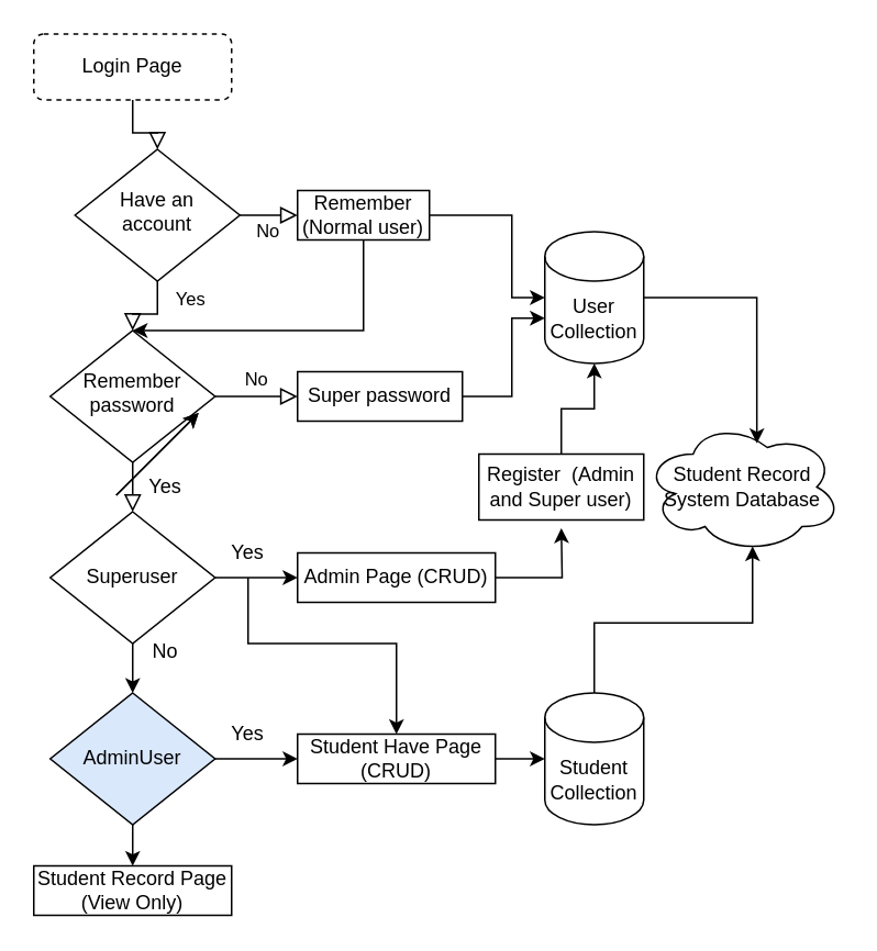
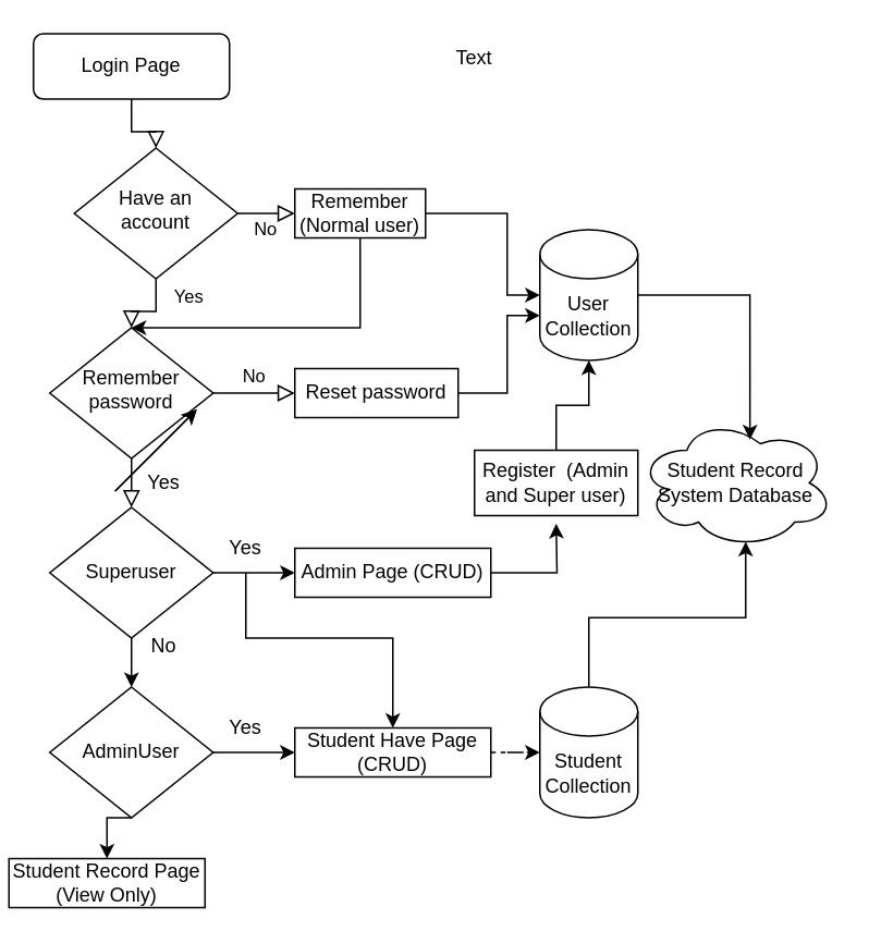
  <mxCell id="0" />
  <mxCell id="1" parent="0" />
  <mxCell id="2" value="" style="rounded=0;html=1;jettySize=auto;orthogonalLoop=1;fontSize=11;endArrow=block;endFill=0;endSize=8;strokeWidth=1;shadow=0;labelBackgroundColor=none;edgeStyle=orthogonalEdgeStyle;" parent="1" source="3" target="6" edge="1"><mxGeometry relative="1" as="geometry" /></mxCell>
- <mxCell id="3" value="Login Page" style="rounded=1;whiteSpace=wrap;html=1;fontSize=12;glass=0;strokeWidth=1;shadow=0;dashed=1;" parent="1" vertex="1"><mxGeometry x="20" y="20" width="120" height="40" as="geometry" /></mxCell>
+ <mxCell id="3" value="Login Page" style="rounded=1;whiteSpace=wrap;html=1;fontSize=12;glass=0;strokeWidth=1;shadow=0;" parent="1" vertex="1"><mxGeometry x="20" y="20" width="120" height="40" as="geometry" /></mxCell>
  <mxCell id="4" value="Yes" style="rounded=0;html=1;jettySize=auto;orthogonalLoop=1;fontSize=11;endArrow=block;endFill=0;endSize=8;strokeWidth=1;shadow=0;labelBackgroundColor=none;edgeStyle=orthogonalEdgeStyle;" parent="1" source="6" target="8" edge="1"><mxGeometry x="-0.5" y="20" relative="1" as="geometry"><mxPoint as="offset" /></mxGeometry></mxCell>
  <mxCell id="5" value="No" style="edgeStyle=orthogonalEdgeStyle;rounded=0;html=1;jettySize=auto;orthogonalLoop=1;fontSize=11;endArrow=block;endFill=0;endSize=8;strokeWidth=1;shadow=0;labelBackgroundColor=none;entryX=0;entryY=0.5;entryDx=0;entryDy=0;" parent="1" source="6" target="16" edge="1"><mxGeometry y="10" relative="1" as="geometry"><mxPoint as="offset" /><mxPoint x="180" y="130" as="targetPoint" /></mxGeometry></mxCell>
  <mxCell id="6" value="Have an account" style="rhombus;whiteSpace=wrap;html=1;shadow=0;fontFamily=Helvetica;fontSize=12;align=center;strokeWidth=1;spacing=6;spacingTop=-4;" parent="1" vertex="1"><mxGeometry x="45" y="90" width="100" height="80" as="geometry" /></mxCell>
  <mxCell id="7" value="No" style="edgeStyle=orthogonalEdgeStyle;rounded=0;html=1;jettySize=auto;orthogonalLoop=1;fontSize=11;endArrow=block;endFill=0;endSize=8;strokeWidth=1;shadow=0;labelBackgroundColor=none;entryX=0;entryY=0.5;entryDx=0;entryDy=0;" parent="1" source="8" target="17" edge="1"><mxGeometry y="10" relative="1" as="geometry"><mxPoint as="offset" /><mxPoint x="180" y="240" as="targetPoint" /></mxGeometry></mxCell>
  <mxCell id="8" value="Remember password" style="rhombus;whiteSpace=wrap;html=1;shadow=0;fontFamily=Helvetica;fontSize=12;align=center;strokeWidth=1;spacing=6;spacingTop=-4;" parent="1" vertex="1"><mxGeometry x="30" y="200" width="100" height="80" as="geometry" /></mxCell>
  <mxCell id="9" value="" style="endArrow=classic;html=1;rounded=0;exitX=0.5;exitY=1;exitDx=0;exitDy=0;entryX=0.5;entryY=0;entryDx=0;entryDy=0;" edge="1" parent="1" source="16" target="8"><mxGeometry width="50" height="50" relative="1" as="geometry"><mxPoint x="240" y="150" as="sourcePoint" /><mxPoint x="80" y="180" as="targetPoint" /><Array as="points"><mxPoint x="220" y="200" /></Array></mxGeometry></mxCell>
  <mxCell id="10" value="" style="rounded=0;html=1;jettySize=auto;orthogonalLoop=1;fontSize=11;endArrow=block;endFill=0;endSize=8;strokeWidth=1;shadow=0;labelBackgroundColor=none;edgeStyle=orthogonalEdgeStyle;" edge="1" parent="1" source="8" target="13"><mxGeometry x="0.333" y="20" relative="1" as="geometry"><mxPoint as="offset" /><mxPoint x="80" y="280" as="sourcePoint" /><mxPoint x="80" y="370" as="targetPoint" /></mxGeometry></mxCell>
  <mxCell id="11" value="" style="edgeStyle=orthogonalEdgeStyle;rounded=0;orthogonalLoop=1;jettySize=auto;html=1;" edge="1" parent="1" source="13"><mxGeometry relative="1" as="geometry"><mxPoint x="80" y="420" as="targetPoint" /></mxGeometry></mxCell>
  <mxCell id="12" value="" style="edgeStyle=orthogonalEdgeStyle;rounded=0;orthogonalLoop=1;jettySize=auto;html=1;entryX=0;entryY=0.5;entryDx=0;entryDy=0;" edge="1" parent="1" source="13" target="19"><mxGeometry relative="1" as="geometry"><mxPoint x="170" y="350" as="targetPoint" /></mxGeometry></mxCell>
  <mxCell id="13" value="Superuser" style="rhombus;whiteSpace=wrap;html=1;" vertex="1" parent="1"><mxGeometry x="30" y="310" width="100" height="80" as="geometry" /></mxCell>
  <mxCell id="14" value="Yes" style="text;html=1;align=center;verticalAlign=middle;whiteSpace=wrap;rounded=0;" vertex="1" parent="1"><mxGeometry x="70" y="280" width="60" height="30" as="geometry" /></mxCell>
  <mxCell id="15" value="" style="edgeStyle=orthogonalEdgeStyle;rounded=0;orthogonalLoop=1;jettySize=auto;html=1;" edge="1" parent="1" source="16" target="20"><mxGeometry relative="1" as="geometry"><Array as="points"><mxPoint x="310" y="130" /><mxPoint x="310" y="180" /></Array></mxGeometry></mxCell>
  <mxCell id="16" value="Remember (Normal user)" style="rounded=0;whiteSpace=wrap;html=1;" vertex="1" parent="1"><mxGeometry x="180" y="115" width="80" height="30" as="geometry" /></mxCell>
- <mxCell id="17" value="Super password" style="rounded=0;whiteSpace=wrap;html=1;" vertex="1" parent="1"><mxGeometry x="180" y="225" width="100" height="30" as="geometry" /></mxCell>
+ <mxCell id="17" value="Reset password" style="rounded=0;whiteSpace=wrap;html=1;" vertex="1" parent="1"><mxGeometry x="180" y="225" width="100" height="30" as="geometry" /></mxCell>
  <mxCell id="18" style="edgeStyle=orthogonalEdgeStyle;rounded=0;orthogonalLoop=1;jettySize=auto;html=1;exitX=1;exitY=0.5;exitDx=0;exitDy=0;" edge="1" parent="1" source="19"><mxGeometry relative="1" as="geometry"><mxPoint x="340" y="320" as="targetPoint" /></mxGeometry></mxCell>
  <mxCell id="19" value="Admin Page (CRUD)" style="rounded=0;whiteSpace=wrap;html=1;" vertex="1" parent="1"><mxGeometry x="180" y="335" width="120" height="30" as="geometry" /></mxCell>
  <mxCell id="20" value="User Collection" style="shape=cylinder3;whiteSpace=wrap;html=1;boundedLbl=1;backgroundOutline=1;size=15;" vertex="1" parent="1"><mxGeometry x="330" y="140" width="60" height="80" as="geometry" /></mxCell>
  <mxCell id="21" style="edgeStyle=orthogonalEdgeStyle;rounded=0;orthogonalLoop=1;jettySize=auto;html=1;exitX=1;exitY=0.5;exitDx=0;exitDy=0;entryX=0;entryY=0;entryDx=0;entryDy=52.5;entryPerimeter=0;" edge="1" parent="1" source="17" target="20"><mxGeometry relative="1" as="geometry"><Array as="points"><mxPoint x="310" y="240" /><mxPoint x="310" y="193" /></Array></mxGeometry></mxCell>
  <mxCell id="22" value="Yes" style="text;html=1;align=center;verticalAlign=middle;whiteSpace=wrap;rounded=0;" vertex="1" parent="1"><mxGeometry x="120" y="320" width="60" height="30" as="geometry" /></mxCell>
  <mxCell id="23" value="No" style="text;html=1;align=center;verticalAlign=middle;whiteSpace=wrap;rounded=0;" vertex="1" parent="1"><mxGeometry x="70" y="380" width="60" height="30" as="geometry" /></mxCell>
  <mxCell id="24" style="edgeStyle=orthogonalEdgeStyle;rounded=0;orthogonalLoop=1;jettySize=auto;html=1;exitX=1;exitY=0.5;exitDx=0;exitDy=0;entryX=0;entryY=0.5;entryDx=0;entryDy=0;" edge="1" parent="1" source="26" target="27"><mxGeometry relative="1" as="geometry" /></mxCell>
  <mxCell id="25" style="edgeStyle=orthogonalEdgeStyle;rounded=0;orthogonalLoop=1;jettySize=auto;html=1;exitX=0.5;exitY=1;exitDx=0;exitDy=0;entryX=0.5;entryY=0;entryDx=0;entryDy=0;" edge="1" parent="1" source="26" target="35"><mxGeometry relative="1" as="geometry"><mxPoint x="79.966" y="530" as="targetPoint" /></mxGeometry></mxCell>
- <mxCell id="26" value="AdminUser" style="rhombus;whiteSpace=wrap;html=1;fillColor=#dae8fc;" vertex="1" parent="1"><mxGeometry x="30" y="420" width="100" height="80" as="geometry" /></mxCell>
+ <mxCell id="26" value="AdminUser" style="rhombus;whiteSpace=wrap;html=1;" vertex="1" parent="1"><mxGeometry x="30" y="420" width="100" height="80" as="geometry" /></mxCell>
  <mxCell id="27" value="Student Have Page (CRUD)" style="rounded=0;whiteSpace=wrap;html=1;" vertex="1" parent="1"><mxGeometry x="180" y="445" width="120" height="30" as="geometry" /></mxCell>
  <mxCell id="28" value="" style="endArrow=classic;html=1;rounded=0;entryX=0.5;entryY=0;entryDx=0;entryDy=0;exitX=0.5;exitY=1;exitDx=0;exitDy=0;" edge="1" parent="1" source="22" target="27"><mxGeometry width="50" height="50" relative="1" as="geometry"><mxPoint x="70" y="370" as="sourcePoint" /><mxPoint x="120" y="320" as="targetPoint" /><Array as="points"><mxPoint x="150" y="390" /><mxPoint x="240" y="390" /></Array></mxGeometry></mxCell>
- <mxCell id="29" value="" style="edgeStyle=orthogonalEdgeStyle;rounded=0;orthogonalLoop=1;jettySize=auto;html=1;" edge="1" parent="1" source="27" target="30"><mxGeometry relative="1" as="geometry"><mxPoint x="300" y="460" as="sourcePoint" /><mxPoint x="350" y="460" as="targetPoint" /></mxGeometry></mxCell>
+ <mxCell id="29" value="" style="edgeStyle=orthogonalEdgeStyle;rounded=0;orthogonalLoop=1;jettySize=auto;html=1;dashed=1;" edge="1" parent="1" source="27" target="30"><mxGeometry relative="1" as="geometry"><mxPoint x="300" y="460" as="sourcePoint" /><mxPoint x="350" y="460" as="targetPoint" /></mxGeometry></mxCell>
  <mxCell id="30" value="Student Collection" style="shape=cylinder3;whiteSpace=wrap;html=1;boundedLbl=1;backgroundOutline=1;size=15;" vertex="1" parent="1"><mxGeometry x="330" y="420" width="60" height="80" as="geometry" /></mxCell>
  <mxCell id="31" value="Student Record System Database" style="ellipse;shape=cloud;whiteSpace=wrap;html=1;" vertex="1" parent="1"><mxGeometry x="390" y="255" width="120" height="80" as="geometry" /></mxCell>
  <mxCell id="32" style="edgeStyle=orthogonalEdgeStyle;rounded=0;orthogonalLoop=1;jettySize=auto;html=1;exitX=1;exitY=0.5;exitDx=0;exitDy=0;exitPerimeter=0;entryX=0.572;entryY=0.168;entryDx=0;entryDy=0;entryPerimeter=0;" edge="1" parent="1" source="20" target="31"><mxGeometry relative="1" as="geometry" /></mxCell>
  <mxCell id="33" style="edgeStyle=orthogonalEdgeStyle;rounded=0;orthogonalLoop=1;jettySize=auto;html=1;entryX=0.55;entryY=0.95;entryDx=0;entryDy=0;entryPerimeter=0;" edge="1" parent="1" source="30" target="31"><mxGeometry relative="1" as="geometry" /></mxCell>
  <mxCell id="34" value="Yes" style="text;html=1;align=center;verticalAlign=middle;whiteSpace=wrap;rounded=0;" vertex="1" parent="1"><mxGeometry x="120" y="430" width="60" height="30" as="geometry" /></mxCell>
- <mxCell id="35" value="Student Record Page (View Only)" style="rounded=0;whiteSpace=wrap;html=1;" vertex="1" parent="1"><mxGeometry x="20" y="525" width="120" height="30" as="geometry" /></mxCell>
+ <mxCell id="35" value="Student Record Page (View Only)" style="rounded=0;whiteSpace=wrap;html=1;" vertex="1" parent="1"><mxGeometry x="5" y="525" width="120" height="30" as="geometry" /></mxCell>
  <mxCell id="36" value="Register&amp;nbsp; (Admin and Super user)" style="rounded=0;whiteSpace=wrap;html=1;" vertex="1" parent="1"><mxGeometry x="290" y="275" width="100" height="40" as="geometry" /></mxCell>
  <mxCell id="37" value="" style="endArrow=classic;html=1;rounded=0;" edge="1" parent="1"><mxGeometry width="50" height="50" relative="1" as="geometry"><mxPoint x="70" y="300" as="sourcePoint" /><mxPoint x="120" y="250" as="targetPoint" /></mxGeometry></mxCell>
  <mxCell id="38" value="" style="endArrow=classic;html=1;rounded=0;" edge="1" parent="1"><mxGeometry width="50" height="50" relative="1" as="geometry"><mxPoint x="70" y="300" as="sourcePoint" /><mxPoint x="120" y="250" as="targetPoint" /></mxGeometry></mxCell>
  <mxCell id="39" style="edgeStyle=orthogonalEdgeStyle;rounded=0;orthogonalLoop=1;jettySize=auto;html=1;exitX=0.5;exitY=0;exitDx=0;exitDy=0;entryX=0.5;entryY=1;entryDx=0;entryDy=0;entryPerimeter=0;" edge="1" parent="1" source="36" target="20"><mxGeometry relative="1" as="geometry" /></mxCell>
+ <mxCell id="40" value="Text" style="text;html=1;align=center;verticalAlign=middle;whiteSpace=wrap;rounded=0;" vertex="1" parent="1"><mxGeometry x="260" y="20" width="60" height="30" as="geometry" /></mxCell>
